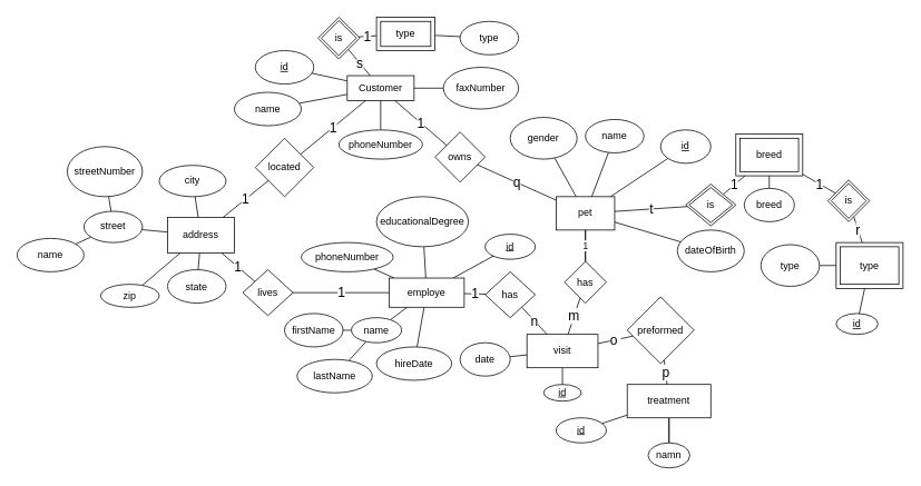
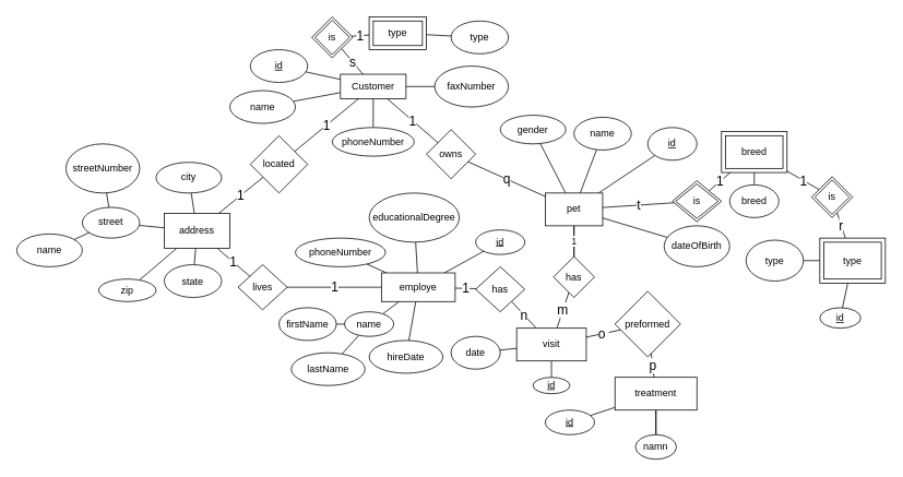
  <mxCell id="0" />
  <mxCell id="1" parent="0" />
  <mxCell id="2" value="" style="edgeStyle=none;orthogonalLoop=1;jettySize=auto;html=1;endArrow=none;" parent="1" source="7" target="17" edge="1"><mxGeometry relative="1" as="geometry" /></mxCell>
  <mxCell id="3" value="" style="edgeStyle=none;orthogonalLoop=1;jettySize=auto;html=1;endArrow=none;" parent="1" source="7" target="18" edge="1"><mxGeometry relative="1" as="geometry" /></mxCell>
  <mxCell id="4" value="s" style="edgeStyle=none;orthogonalLoop=1;jettySize=auto;html=1;endArrow=none;fontSize=16;" parent="1" source="7" target="31" edge="1"><mxGeometry relative="1" as="geometry" /></mxCell>
  <mxCell id="5" value="1" style="edgeStyle=none;orthogonalLoop=1;jettySize=auto;html=1;endArrow=none;fontSize=16;" parent="1" source="7" target="66" edge="1"><mxGeometry relative="1" as="geometry" /></mxCell>
  <mxCell id="6" value="" style="edgeStyle=none;orthogonalLoop=1;jettySize=auto;html=1;endArrow=none;" parent="1" source="7" target="96" edge="1"><mxGeometry relative="1" as="geometry" /></mxCell>
  <mxCell id="7" value="Customer" style="rounded=0;whiteSpace=wrap;html=1;" parent="1" vertex="1"><mxGeometry x="415" y="90" width="80" height="30" as="geometry" /></mxCell>
  <mxCell id="8" value="" style="edgeStyle=none;orthogonalLoop=1;jettySize=auto;html=1;endArrow=none;" parent="1" source="14" target="15" edge="1"><mxGeometry relative="1" as="geometry" /></mxCell>
  <mxCell id="9" value="" style="edgeStyle=none;orthogonalLoop=1;jettySize=auto;html=1;endArrow=none;" parent="1" source="14" target="16" edge="1"><mxGeometry relative="1" as="geometry" /></mxCell>
  <mxCell id="10" value="t" style="edgeStyle=none;orthogonalLoop=1;jettySize=auto;html=1;endArrow=none;fontSize=16;" parent="1" source="14" target="27" edge="1"><mxGeometry relative="1" as="geometry" /></mxCell>
  <mxCell id="11" value="" style="edgeStyle=none;orthogonalLoop=1;jettySize=auto;html=1;endArrow=none;" parent="1" source="14" target="63" edge="1"><mxGeometry relative="1" as="geometry" /></mxCell>
  <mxCell id="12" value="" style="edgeStyle=none;orthogonalLoop=1;jettySize=auto;html=1;endArrow=none;" parent="1" source="14" target="64" edge="1"><mxGeometry relative="1" as="geometry" /></mxCell>
  <mxCell id="13" value="1" style="edgeStyle=none;orthogonalLoop=1;jettySize=auto;html=1;endArrow=none;" parent="1" source="14" target="81" edge="1"><mxGeometry relative="1" as="geometry"><mxPoint x="693.158" y="358.158" as="targetPoint" /></mxGeometry></mxCell>
  <mxCell id="14" value="pet" style="rounded=0;whiteSpace=wrap;html=1;" parent="1" vertex="1"><mxGeometry x="665" y="235" width="70" height="40" as="geometry" /></mxCell>
  <mxCell id="15" value="&lt;u&gt;id&lt;/u&gt;" style="ellipse;whiteSpace=wrap;html=1;rounded=0;" parent="1" vertex="1"><mxGeometry x="790" y="155" width="60" height="40" as="geometry" /></mxCell>
  <mxCell id="16" value="name" style="ellipse;whiteSpace=wrap;html=1;rounded=0;" parent="1" vertex="1"><mxGeometry x="700" y="142.5" width="70" height="40" as="geometry" /></mxCell>
  <mxCell id="17" value="name" style="ellipse;whiteSpace=wrap;html=1;rounded=0;" parent="1" vertex="1"><mxGeometry x="280" y="110" width="80" height="40" as="geometry" /></mxCell>
  <mxCell id="18" value="&lt;u&gt;id&lt;/u&gt;" style="ellipse;whiteSpace=wrap;html=1;rounded=0;" parent="1" vertex="1"><mxGeometry x="305" y="60" width="70" height="40" as="geometry" /></mxCell>
  <mxCell id="19" value="1" style="edgeStyle=none;orthogonalLoop=1;jettySize=auto;html=1;endArrow=none;fontSize=16;" parent="1" source="21" target="28" edge="1"><mxGeometry relative="1" as="geometry" /></mxCell>
  <mxCell id="20" value="" style="edgeStyle=none;orthogonalLoop=1;jettySize=auto;html=1;endArrow=none;" parent="1" source="21" target="29" edge="1"><mxGeometry relative="1" as="geometry" /></mxCell>
  <mxCell id="21" value="breed" style="shape=ext;margin=3;double=1;whiteSpace=wrap;html=1;align=center;" parent="1" vertex="1"><mxGeometry x="880" y="160" width="80" height="50" as="geometry" /></mxCell>
  <mxCell id="22" value="" style="edgeStyle=none;orthogonalLoop=1;jettySize=auto;html=1;endArrow=none;" parent="1" source="25" target="30" edge="1"><mxGeometry relative="1" as="geometry" /></mxCell>
  <mxCell id="23" value="" style="edgeStyle=none;orthogonalLoop=1;jettySize=auto;html=1;endArrow=none;" parent="1" source="25" target="94" edge="1"><mxGeometry relative="1" as="geometry" /></mxCell>
  <mxCell id="24" value="r" style="edgeStyle=none;orthogonalLoop=1;jettySize=auto;html=1;endArrow=none;fontSize=16;" parent="1" source="25" target="28" edge="1"><mxGeometry relative="1" as="geometry" /></mxCell>
  <mxCell id="25" value="type" style="shape=ext;margin=3;double=1;whiteSpace=wrap;html=1;align=center;" parent="1" vertex="1"><mxGeometry x="1000" y="290" width="80" height="55" as="geometry" /></mxCell>
  <mxCell id="26" value="1" style="edgeStyle=none;orthogonalLoop=1;jettySize=auto;html=1;endArrow=none;fontSize=16;" parent="1" source="27" target="21" edge="1"><mxGeometry relative="1" as="geometry" /></mxCell>
  <mxCell id="27" value="is" style="shape=rhombus;double=1;perimeter=rhombusPerimeter;whiteSpace=wrap;html=1;align=center;" parent="1" vertex="1"><mxGeometry x="820" y="220" width="60" height="50" as="geometry" /></mxCell>
  <mxCell id="28" value="is" style="shape=rhombus;double=1;perimeter=rhombusPerimeter;whiteSpace=wrap;html=1;align=center;" parent="1" vertex="1"><mxGeometry x="990" y="215" width="50" height="50" as="geometry" /></mxCell>
  <mxCell id="29" value="breed" style="ellipse;whiteSpace=wrap;html=1;" parent="1" vertex="1"><mxGeometry x="890" y="225" width="60" height="40" as="geometry" /></mxCell>
  <mxCell id="30" value="type" style="ellipse;whiteSpace=wrap;html=1;" parent="1" vertex="1"><mxGeometry x="910" y="292.5" width="70" height="50" as="geometry" /></mxCell>
  <mxCell id="31" value="is" style="shape=rhombus;double=1;perimeter=rhombusPerimeter;whiteSpace=wrap;html=1;align=center;" parent="1" vertex="1"><mxGeometry x="380" y="20" width="50" height="50" as="geometry" /></mxCell>
  <mxCell id="32" value="1" style="edgeStyle=none;orthogonalLoop=1;jettySize=auto;html=1;endArrow=none;fontSize=16;" parent="1" source="34" target="31" edge="1"><mxGeometry relative="1" as="geometry" /></mxCell>
  <mxCell id="33" value="" style="edgeStyle=none;orthogonalLoop=1;jettySize=auto;html=1;endArrow=none;" parent="1" source="34" target="35" edge="1"><mxGeometry relative="1" as="geometry" /></mxCell>
  <mxCell id="34" value="type" style="shape=ext;margin=3;double=1;whiteSpace=wrap;html=1;align=center;" parent="1" vertex="1"><mxGeometry x="450" y="20" width="70" height="40" as="geometry" /></mxCell>
  <mxCell id="35" value="type" style="ellipse;whiteSpace=wrap;html=1;" parent="1" vertex="1"><mxGeometry x="550" y="25" width="70" height="40" as="geometry" /></mxCell>
  <mxCell id="36" value="1" style="edgeStyle=none;orthogonalLoop=1;jettySize=auto;html=1;endArrow=none;fontSize=16;" parent="1" source="97" target="43" edge="1"><mxGeometry relative="1" as="geometry"><mxPoint x="263.529" y="265" as="sourcePoint" /></mxGeometry></mxCell>
  <mxCell id="37" value="1" style="edgeStyle=none;orthogonalLoop=1;jettySize=auto;html=1;endArrow=none;fontSize=16;" parent="1" source="97" target="45" edge="1"><mxGeometry relative="1" as="geometry"><mxPoint x="264.615" y="305" as="sourcePoint" /></mxGeometry></mxCell>
  <mxCell id="38" value="" style="edgeStyle=none;orthogonalLoop=1;jettySize=auto;html=1;endArrow=none;" parent="1" source="97" target="56" edge="1"><mxGeometry relative="1" as="geometry"><mxPoint x="190" y="278.357" as="sourcePoint" /></mxGeometry></mxCell>
  <mxCell id="39" value="" style="edgeStyle=none;orthogonalLoop=1;jettySize=auto;html=1;endArrow=none;" parent="1" source="97" target="59" edge="1"><mxGeometry relative="1" as="geometry"><mxPoint x="246" y="306" as="sourcePoint" /></mxGeometry></mxCell>
  <mxCell id="40" value="" style="edgeStyle=none;orthogonalLoop=1;jettySize=auto;html=1;endArrow=none;" parent="1" source="97" target="60" edge="1"><mxGeometry relative="1" as="geometry"><mxPoint x="215.306" y="305" as="sourcePoint" /></mxGeometry></mxCell>
  <mxCell id="41" value="" style="edgeStyle=none;orthogonalLoop=1;jettySize=auto;html=1;endArrow=none;" parent="1" source="97" target="61" edge="1"><mxGeometry relative="1" as="geometry"><mxPoint x="238.261" y="305" as="sourcePoint" /></mxGeometry></mxCell>
  <mxCell id="42" value="1" style="edgeStyle=none;orthogonalLoop=1;jettySize=auto;html=1;endArrow=none;fontSize=16;" parent="1" source="43" target="7" edge="1"><mxGeometry relative="1" as="geometry" /></mxCell>
  <mxCell id="43" value="located" style="rhombus;whiteSpace=wrap;html=1;rounded=0;" parent="1" vertex="1"><mxGeometry x="305" y="165" width="70" height="70" as="geometry" /></mxCell>
  <mxCell id="44" value="1" style="edgeStyle=none;orthogonalLoop=1;jettySize=auto;html=1;endArrow=none;fontSize=16;" parent="1" source="45" target="53" edge="1"><mxGeometry relative="1" as="geometry" /></mxCell>
  <mxCell id="45" value="lives" style="rhombus;whiteSpace=wrap;html=1;rounded=0;" parent="1" vertex="1"><mxGeometry x="290" y="322.5" width="60" height="55" as="geometry" /></mxCell>
  <mxCell id="46" value="" style="edgeStyle=none;orthogonalLoop=1;jettySize=auto;html=1;endArrow=none;" parent="1" source="7" target="62" edge="1"><mxGeometry relative="1" as="geometry" /></mxCell>
  <mxCell id="47" value="" style="edgeStyle=none;orthogonalLoop=1;jettySize=auto;html=1;endArrow=none;" parent="1" source="53" target="67" edge="1"><mxGeometry relative="1" as="geometry" /></mxCell>
  <mxCell id="48" value="" style="edgeStyle=none;orthogonalLoop=1;jettySize=auto;html=1;endArrow=none;" parent="1" source="53" target="70" edge="1"><mxGeometry relative="1" as="geometry" /></mxCell>
  <mxCell id="49" value="" style="edgeStyle=none;orthogonalLoop=1;jettySize=auto;html=1;endArrow=none;" parent="1" source="53" target="73" edge="1"><mxGeometry relative="1" as="geometry" /></mxCell>
  <mxCell id="50" value="" style="edgeStyle=none;orthogonalLoop=1;jettySize=auto;html=1;endArrow=none;" parent="1" source="53" target="74" edge="1"><mxGeometry relative="1" as="geometry" /></mxCell>
  <mxCell id="51" value="1" style="edgeStyle=none;orthogonalLoop=1;jettySize=auto;html=1;endArrow=none;fontSize=16;" parent="1" source="53" target="78" edge="1"><mxGeometry relative="1" as="geometry"><mxPoint x="632.353" y="372.647" as="targetPoint" /></mxGeometry></mxCell>
  <mxCell id="52" value="" style="edgeStyle=none;orthogonalLoop=1;jettySize=auto;html=1;endArrow=none;" parent="1" source="53" target="95" edge="1"><mxGeometry relative="1" as="geometry" /></mxCell>
  <mxCell id="53" value="employe" style="whiteSpace=wrap;html=1;rounded=0;" parent="1" vertex="1"><mxGeometry x="465" y="332.5" width="90" height="35" as="geometry" /></mxCell>
  <mxCell id="54" value="" style="edgeStyle=none;orthogonalLoop=1;jettySize=auto;html=1;endArrow=none;" parent="1" source="56" target="57" edge="1"><mxGeometry relative="1" as="geometry" /></mxCell>
  <mxCell id="55" value="" style="edgeStyle=none;orthogonalLoop=1;jettySize=auto;html=1;endArrow=none;" parent="1" source="56" target="58" edge="1"><mxGeometry relative="1" as="geometry" /></mxCell>
  <mxCell id="56" value="street" style="ellipse;whiteSpace=wrap;html=1;rounded=0;" parent="1" vertex="1"><mxGeometry x="100" y="252.5" width="70" height="37.5" as="geometry" /></mxCell>
  <mxCell id="57" value="name" style="ellipse;whiteSpace=wrap;html=1;rounded=0;" parent="1" vertex="1"><mxGeometry x="20" y="285" width="80" height="40" as="geometry" /></mxCell>
  <mxCell id="58" value="streetNumber" style="ellipse;whiteSpace=wrap;html=1;rounded=0;" parent="1" vertex="1"><mxGeometry x="80" y="175" width="90" height="60" as="geometry" /></mxCell>
  <mxCell id="59" value="city" style="ellipse;whiteSpace=wrap;html=1;rounded=0;" parent="1" vertex="1"><mxGeometry x="190" y="197.5" width="80" height="37.5" as="geometry" /></mxCell>
  <mxCell id="60" value="zip" style="ellipse;whiteSpace=wrap;html=1;rounded=0;" parent="1" vertex="1"><mxGeometry x="120" y="340" width="70" height="27.5" as="geometry" /></mxCell>
  <mxCell id="61" value="state" style="ellipse;whiteSpace=wrap;html=1;rounded=0;" parent="1" vertex="1"><mxGeometry x="200" y="322.5" width="70" height="40" as="geometry" /></mxCell>
  <mxCell id="62" value="faxNumber" style="ellipse;whiteSpace=wrap;html=1;rounded=0;" parent="1" vertex="1"><mxGeometry x="530" y="80" width="90" height="50" as="geometry" /></mxCell>
- <mxCell id="63" value="gender" style="ellipse;whiteSpace=wrap;html=1;rounded=0;" parent="1" vertex="1"><mxGeometry x="610" y="140" width="80" height="50" as="geometry" /></mxCell>
+ <mxCell id="63" value="gender" style="ellipse;whiteSpace=wrap;html=1;rounded=0;" parent="1" vertex="1"><mxGeometry x="610" y="140" width="80" height="35" as="geometry" /></mxCell>
  <mxCell id="64" value="dateOfBirth" style="ellipse;whiteSpace=wrap;html=1;rounded=0;" parent="1" vertex="1"><mxGeometry x="810" y="275" width="80" height="50" as="geometry" /></mxCell>
  <mxCell id="65" value="q" style="edgeStyle=none;orthogonalLoop=1;jettySize=auto;html=1;endArrow=none;fontSize=16;" parent="1" source="66" target="14" edge="1"><mxGeometry relative="1" as="geometry" /></mxCell>
  <mxCell id="66" value="owns" style="rhombus;whiteSpace=wrap;html=1;rounded=0;" parent="1" vertex="1"><mxGeometry x="520" y="157.5" width="60" height="60" as="geometry" /></mxCell>
  <mxCell id="67" value="&lt;u&gt;id&lt;/u&gt;" style="ellipse;whiteSpace=wrap;html=1;rounded=0;" parent="1" vertex="1"><mxGeometry x="580" y="280" width="60" height="30" as="geometry" /></mxCell>
  <mxCell id="68" value="" style="edgeStyle=none;orthogonalLoop=1;jettySize=auto;html=1;endArrow=none;" parent="1" source="70" target="71" edge="1"><mxGeometry relative="1" as="geometry" /></mxCell>
  <mxCell id="69" value="" style="edgeStyle=none;orthogonalLoop=1;jettySize=auto;html=1;endArrow=none;" parent="1" source="70" target="72" edge="1"><mxGeometry relative="1" as="geometry" /></mxCell>
  <mxCell id="70" value="name" style="ellipse;whiteSpace=wrap;html=1;rounded=0;" parent="1" vertex="1"><mxGeometry x="420" y="380" width="60" height="30" as="geometry" /></mxCell>
  <mxCell id="71" value="firstName" style="ellipse;whiteSpace=wrap;html=1;rounded=0;" parent="1" vertex="1"><mxGeometry x="340" y="375" width="70" height="40" as="geometry" /></mxCell>
  <mxCell id="72" value="lastName" style="ellipse;whiteSpace=wrap;html=1;rounded=0;" parent="1" vertex="1"><mxGeometry x="355" y="430" width="90" height="40" as="geometry" /></mxCell>
  <mxCell id="73" value="educationalDegree" style="ellipse;whiteSpace=wrap;html=1;rounded=0;" parent="1" vertex="1"><mxGeometry x="450" y="235" width="110" height="60" as="geometry" /></mxCell>
  <mxCell id="74" value="hireDate" style="ellipse;whiteSpace=wrap;html=1;rounded=0;" parent="1" vertex="1"><mxGeometry x="450" y="415" width="90" height="40" as="geometry" /></mxCell>
  <mxCell id="75" style="edgeStyle=none;orthogonalLoop=1;jettySize=auto;html=1;exitX=0.5;exitY=1;exitDx=0;exitDy=0;endArrow=none;" parent="1" edge="1"><mxGeometry relative="1" as="geometry"><mxPoint x="780" y="465" as="sourcePoint" /><mxPoint x="780" y="465" as="targetPoint" /></mxGeometry></mxCell>
  <mxCell id="76" value="n" style="edgeStyle=none;orthogonalLoop=1;jettySize=auto;html=1;endArrow=none;fontSize=16;" parent="1" source="90" target="78" edge="1"><mxGeometry relative="1" as="geometry"><mxPoint x="675.385" y="410" as="sourcePoint" /></mxGeometry></mxCell>
  <mxCell id="77" value="o&amp;nbsp;" style="edgeStyle=none;orthogonalLoop=1;jettySize=auto;html=1;endArrow=none;fontSize=16;" parent="1" source="90" target="83" edge="1"><mxGeometry relative="1" as="geometry"><mxPoint x="750" y="437.692" as="sourcePoint" /></mxGeometry></mxCell>
  <mxCell id="78" value="has" style="rhombus;whiteSpace=wrap;html=1;" parent="1" vertex="1"><mxGeometry x="580" y="325" width="60" height="55" as="geometry" /></mxCell>
  <mxCell id="79" value="m" style="edgeStyle=none;orthogonalLoop=1;jettySize=auto;html=1;endArrow=none;fontSize=16;" parent="1" source="81" target="90" edge="1"><mxGeometry relative="1" as="geometry"><mxPoint x="729.091" y="410" as="targetPoint" /></mxGeometry></mxCell>
  <mxCell id="80" value="1" style="edgeStyle=none;orthogonalLoop=1;jettySize=auto;html=1;endArrow=none;" parent="1" source="81" target="14" edge="1"><mxGeometry relative="1" as="geometry" /></mxCell>
  <mxCell id="81" value="has" style="rhombus;whiteSpace=wrap;html=1;" parent="1" vertex="1"><mxGeometry x="675" y="312.5" width="50" height="50" as="geometry" /></mxCell>
  <mxCell id="82" value="p" style="edgeStyle=none;orthogonalLoop=1;jettySize=auto;html=1;endArrow=none;fontSize=16;" parent="1" source="83" target="87" edge="1"><mxGeometry relative="1" as="geometry" /></mxCell>
  <mxCell id="83" value="preformed" style="rhombus;whiteSpace=wrap;html=1;rounded=0;" parent="1" vertex="1"><mxGeometry x="750" y="355" width="80" height="80" as="geometry" /></mxCell>
  <mxCell id="84" value="" style="edgeStyle=none;orthogonalLoop=1;jettySize=auto;html=1;endArrow=none;" parent="1" source="87" target="91" edge="1"><mxGeometry relative="1" as="geometry" /></mxCell>
  <mxCell id="85" value="" style="edgeStyle=none;orthogonalLoop=1;jettySize=auto;html=1;endArrow=none;" parent="1" source="87" target="91" edge="1"><mxGeometry relative="1" as="geometry" /></mxCell>
  <mxCell id="86" value="" style="edgeStyle=none;orthogonalLoop=1;jettySize=auto;html=1;endArrow=none;" parent="1" source="87" target="92" edge="1"><mxGeometry relative="1" as="geometry" /></mxCell>
  <mxCell id="87" value="treatment" style="whiteSpace=wrap;html=1;rounded=0;" parent="1" vertex="1"><mxGeometry x="750" y="460" width="100" height="40" as="geometry" /></mxCell>
  <mxCell id="88" value="" style="edgeStyle=none;orthogonalLoop=1;jettySize=auto;html=1;endArrow=none;" parent="1" source="90" target="93" edge="1"><mxGeometry relative="1" as="geometry" /></mxCell>
  <mxCell id="89" style="edgeStyle=none;orthogonalLoop=1;jettySize=auto;html=1;endArrow=none;" parent="1" source="90" target="98" edge="1"><mxGeometry relative="1" as="geometry" /></mxCell>
  <mxCell id="90" value="visit" style="rounded=0;whiteSpace=wrap;html=1;" parent="1" vertex="1"><mxGeometry x="630" y="400" width="85" height="40" as="geometry" /></mxCell>
  <mxCell id="91" value="namn" style="ellipse;whiteSpace=wrap;html=1;rounded=0;" parent="1" vertex="1"><mxGeometry x="775" y="530" width="50" height="30" as="geometry" /></mxCell>
  <mxCell id="92" value="&lt;u&gt;id&lt;/u&gt;" style="ellipse;whiteSpace=wrap;html=1;rounded=0;" parent="1" vertex="1"><mxGeometry x="665" y="500" width="60" height="30" as="geometry" /></mxCell>
  <mxCell id="93" value="&lt;u&gt;id&lt;/u&gt;" style="ellipse;whiteSpace=wrap;html=1;rounded=0;" parent="1" vertex="1"><mxGeometry x="650" y="460" width="45" height="20" as="geometry" /></mxCell>
  <mxCell id="94" value="&lt;u&gt;id&lt;/u&gt;" style="ellipse;whiteSpace=wrap;html=1;" parent="1" vertex="1"><mxGeometry x="1000" y="375" width="50" height="25" as="geometry" /></mxCell>
  <mxCell id="95" value="phoneNumber" style="ellipse;whiteSpace=wrap;html=1;" parent="1" vertex="1"><mxGeometry x="360" y="290" width="110" height="35" as="geometry" /></mxCell>
  <mxCell id="96" value="phoneNumber" style="ellipse;whiteSpace=wrap;html=1;" parent="1" vertex="1"><mxGeometry x="405" y="155" width="100" height="35" as="geometry" /></mxCell>
  <mxCell id="97" value="address" style="rounded=0;whiteSpace=wrap;html=1;" parent="1" vertex="1"><mxGeometry x="200" y="260" width="80" height="42.5" as="geometry" /></mxCell>
  <mxCell id="98" value="date" style="ellipse;whiteSpace=wrap;html=1;" parent="1" vertex="1"><mxGeometry x="550" y="410" width="60" height="40" as="geometry" /></mxCell>
